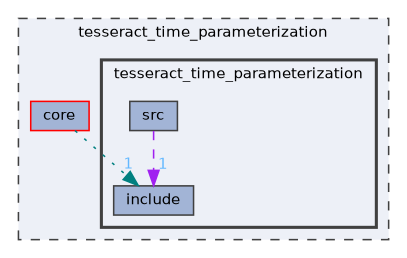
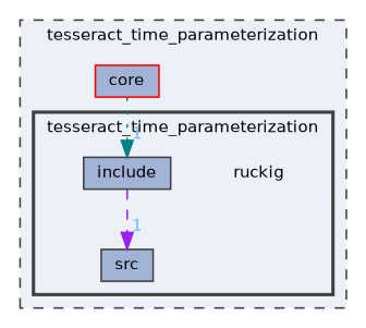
  digraph {
    compound=true
    node [fontname=Helvetica fontsize=10 shape=box color=grey25 fillcolor="#a2b4d6" style=filled]
    edge [fontcolor=steelblue1 fontname=Helvetica fontsize=10 headlabel=1 labeldistance=1.5 labelfontname=Helvetica labelfontsize=10]
+   n1 [height=0.2 label=ruckig shape=plaintext width=0.4 color="" fillcolor="" style=""]
    n2 [height=0.2 label=include width=0.4]
    n3 [height=0.2 label=src width=0.4]
    n4 [color=red height=0.2 label=core width=0.4]
    subgraph cluster_1 {
      bgcolor="#edf0f7"
      fontname=Helvetica
      fontsize=10
      label=tesseract_time_parameterization
      pencolor=grey25
      style="filled,dashed"
      n4
      subgraph cluster_2 {
        bgcolor="#edf0f7"
        fontname=Helvetica
        fontsize=10
        label=tesseract_time_parameterization
        pencolor=grey25
        style="filled,bold"
+       n1
        n2
        n3
      }
    }
-   n3 -> n2 [color=purple style=dashed]
+   n2 -> n3 [color=purple style=dashed]
    n4 -> n2 [color=teal style=dotted]
  }
